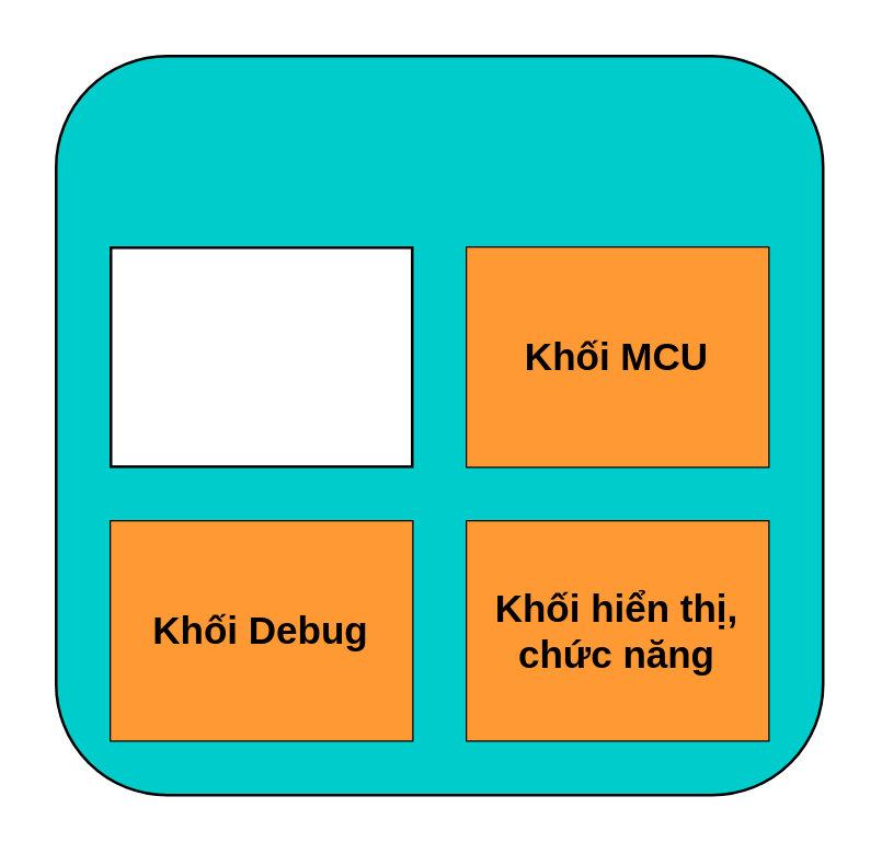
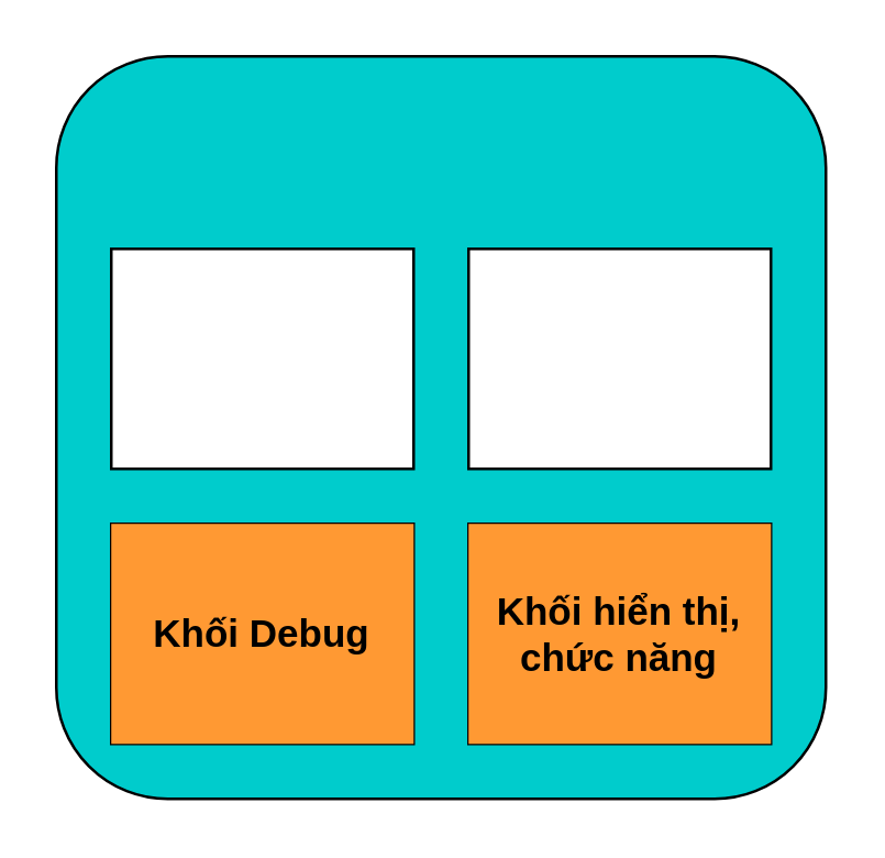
  <mxCell id="0" />
  <mxCell id="1" parent="0" />
  <mxCell id="2" value="" style="rounded=1;whiteSpace=wrap;html=1;fillColor=#00CCCC;" vertex="1" parent="1"><mxGeometry x="20" y="20" width="280" height="270" as="geometry" /></mxCell>
  <mxCell id="3" value="" style="rounded=0;whiteSpace=wrap;html=1;" vertex="1" parent="1"><mxGeometry x="40" y="90" width="110" height="80" as="geometry" /></mxCell>
  <mxCell id="4" value="" style="rounded=0;whiteSpace=wrap;html=1;" vertex="1" parent="1"><mxGeometry x="40" y="190" width="110" height="80" as="geometry" /></mxCell>
  <mxCell id="5" value="" style="rounded=0;whiteSpace=wrap;html=1;" vertex="1" parent="1"><mxGeometry x="170" y="90" width="110" height="80" as="geometry" /></mxCell>
  <mxCell id="6" value="" style="rounded=0;whiteSpace=wrap;html=1;" vertex="1" parent="1"><mxGeometry x="170" y="190" width="110" height="80" as="geometry" /></mxCell>
- <mxCell id="7" value="&lt;span style=&quot;font-size: 14px;&quot;&gt;&lt;b&gt;Khối MCU&lt;/b&gt;&lt;/span&gt;" style="text;html=1;strokeColor=none;fillColor=#FF9933;align=center;verticalAlign=middle;whiteSpace=wrap;rounded=0;" vertex="1" parent="1"><mxGeometry x="170" y="90" width="110" height="80" as="geometry" /></mxCell>
  <mxCell id="8" value="&lt;b&gt;&lt;font style=&quot;font-size: 14px;&quot;&gt;Khối Debug&lt;/font&gt;&lt;/b&gt;" style="text;html=1;strokeColor=none;fillColor=#FF9933;align=center;verticalAlign=middle;whiteSpace=wrap;rounded=0;" vertex="1" parent="1"><mxGeometry x="40" y="190" width="110" height="80" as="geometry" /></mxCell>
  <mxCell id="9" value="&lt;b&gt;&lt;font style=&quot;font-size: 14px;&quot;&gt;Khối hiển thị, chức năng&lt;/font&gt;&lt;/b&gt;" style="text;html=1;strokeColor=none;fillColor=#FF9933;align=center;verticalAlign=middle;whiteSpace=wrap;rounded=0;" vertex="1" parent="1"><mxGeometry x="170" y="190" width="110" height="80" as="geometry" /></mxCell>
